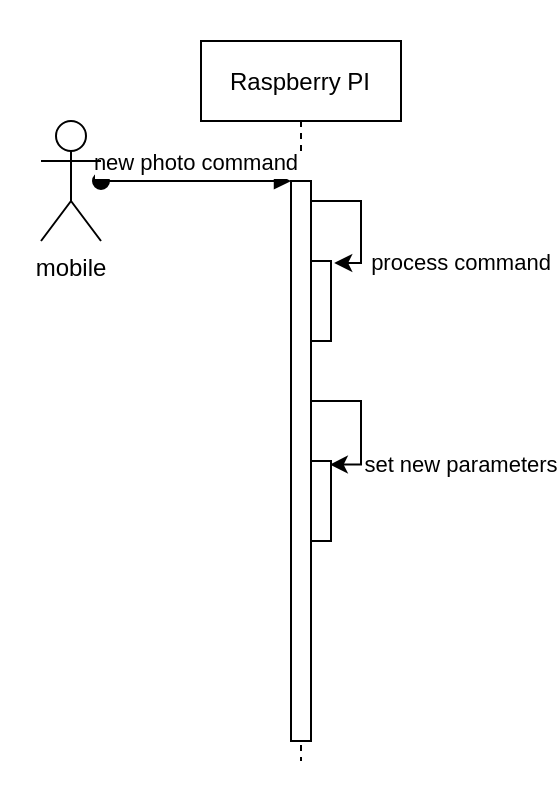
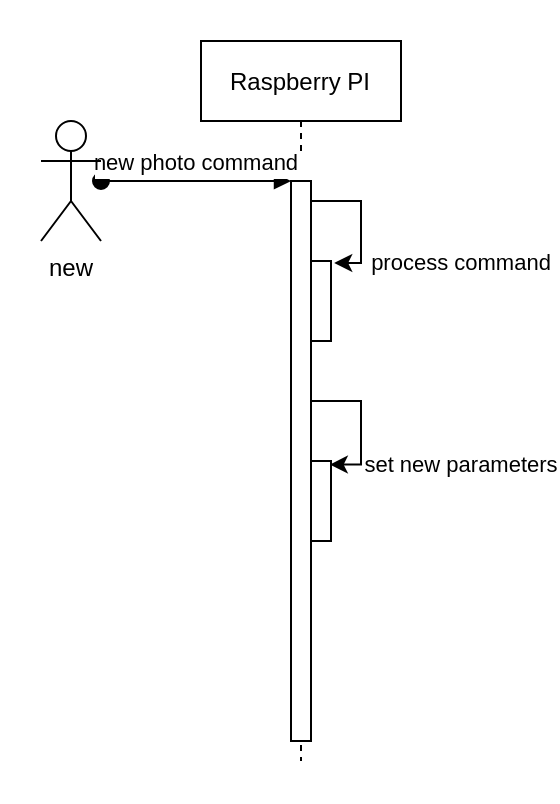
  <mxCell id="0" />
  <mxCell id="1" parent="0" />
  <mxCell id="2" value="Raspberry PI" style="shape=umlLifeline;perimeter=lifelinePerimeter;container=1;collapsible=0;recursiveResize=0;rounded=0;shadow=0;strokeWidth=1;" parent="1" vertex="1"><mxGeometry x="100" y="20" width="100" height="360" as="geometry" /></mxCell>
  <mxCell id="3" value="new photo command" style="verticalAlign=bottom;startArrow=oval;endArrow=block;startSize=8;shadow=0;strokeWidth=1;" parent="2" target="6" edge="1"><mxGeometry relative="1" as="geometry"><mxPoint x="-50" y="70" as="sourcePoint" /></mxGeometry></mxCell>
  <mxCell id="4" value="process command" style="edgeStyle=orthogonalEdgeStyle;rounded=0;orthogonalLoop=1;jettySize=auto;html=1;entryX=1.16;entryY=0.025;entryDx=0;entryDy=0;entryPerimeter=0;horizontal=1;" edge="1" parent="2" source="6" target="7"><mxGeometry x="0.614" y="-50" relative="1" as="geometry"><Array as="points"><mxPoint x="80" y="80" /><mxPoint x="80" y="111" /></Array><mxPoint x="50" y="50" as="offset" /></mxGeometry></mxCell>
  <mxCell id="5" value="set new parameters" style="edgeStyle=orthogonalEdgeStyle;rounded=0;orthogonalLoop=1;jettySize=auto;html=1;entryX=0.94;entryY=0.045;entryDx=0;entryDy=0;entryPerimeter=0;" edge="1" parent="2" source="6" target="8"><mxGeometry x="0.569" y="-50" relative="1" as="geometry"><Array as="points"><mxPoint x="80" y="180" /><mxPoint x="80" y="212" /></Array><mxPoint x="50" y="50" as="offset" /></mxGeometry></mxCell>
  <mxCell id="6" value="" style="points=[];perimeter=orthogonalPerimeter;rounded=0;shadow=0;strokeWidth=1;" parent="2" vertex="1"><mxGeometry x="45" y="70" width="10" height="280" as="geometry" /></mxCell>
  <mxCell id="7" value="" style="points=[];perimeter=orthogonalPerimeter;rounded=0;shadow=0;strokeWidth=1;" parent="2" vertex="1"><mxGeometry x="55" y="110" width="10" height="40" as="geometry" /></mxCell>
  <mxCell id="8" value="" style="points=[];perimeter=orthogonalPerimeter;rounded=0;shadow=0;strokeWidth=1;" vertex="1" parent="2"><mxGeometry x="55" y="210" width="10" height="40" as="geometry" /></mxCell>
- <mxCell id="9" value="mobile" style="shape=umlActor;verticalLabelPosition=bottom;verticalAlign=top;html=1;outlineConnect=0;" parent="1" vertex="1"><mxGeometry x="20" y="60" width="30" height="60" as="geometry" /></mxCell>
+ <mxCell id="9" value="new" style="shape=umlActor;verticalLabelPosition=bottom;verticalAlign=top;html=1;outlineConnect=0;" parent="1" vertex="1"><mxGeometry x="20" y="60" width="30" height="60" as="geometry" /></mxCell>
